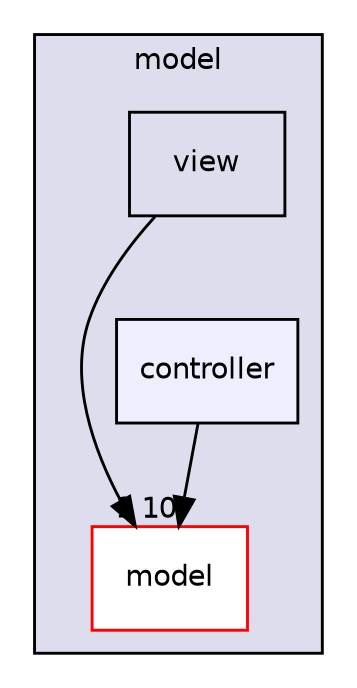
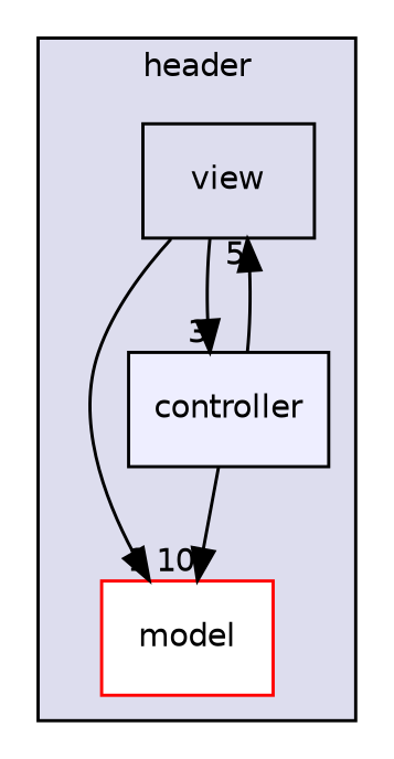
  digraph {
    compound=true
    node [fontname=Helvetica fontsize=10 shape=box style=filled]
    edge [labeldistance=1.5 labelfontname=Helvetica labelfontsize=10]
    n1 [color=red fillcolor=white label=model]
    n2 [label=view style=""]
    n3 [fillcolor="#eeeeff" label=controller pencolor=black]
    subgraph cluster_1 {
      bgcolor="#ddddee"
      fontname=Helvetica
      fontsize=10
-     label=model
+     label=header
      pencolor=black
      n1
      n2
      n3
    }
    n2 -> n1 [headlabel=1]
+   n2 -> n3 [headlabel=3]
    n3 -> n1 [headlabel=10]
+   n3 -> n2 [headlabel=5]
  }
